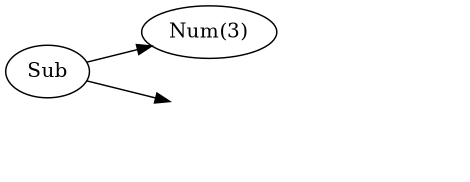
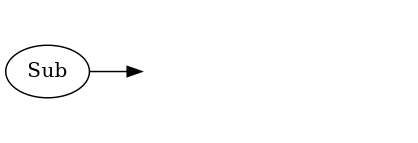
  digraph {
    rankdir=LR
    node [style=invis]
-   n1 [label="Num(3)" style=""]
    n2 [label="Num(2)"]
    n3 [label="Num(1)"]
    n4 [label=Sub style=""]
    n5 [label=Add]
-   n4 -> n1
    n4 -> n5
    n5 -> n2 [style=invis]
    n5 -> n3 [style=invis]
  }
